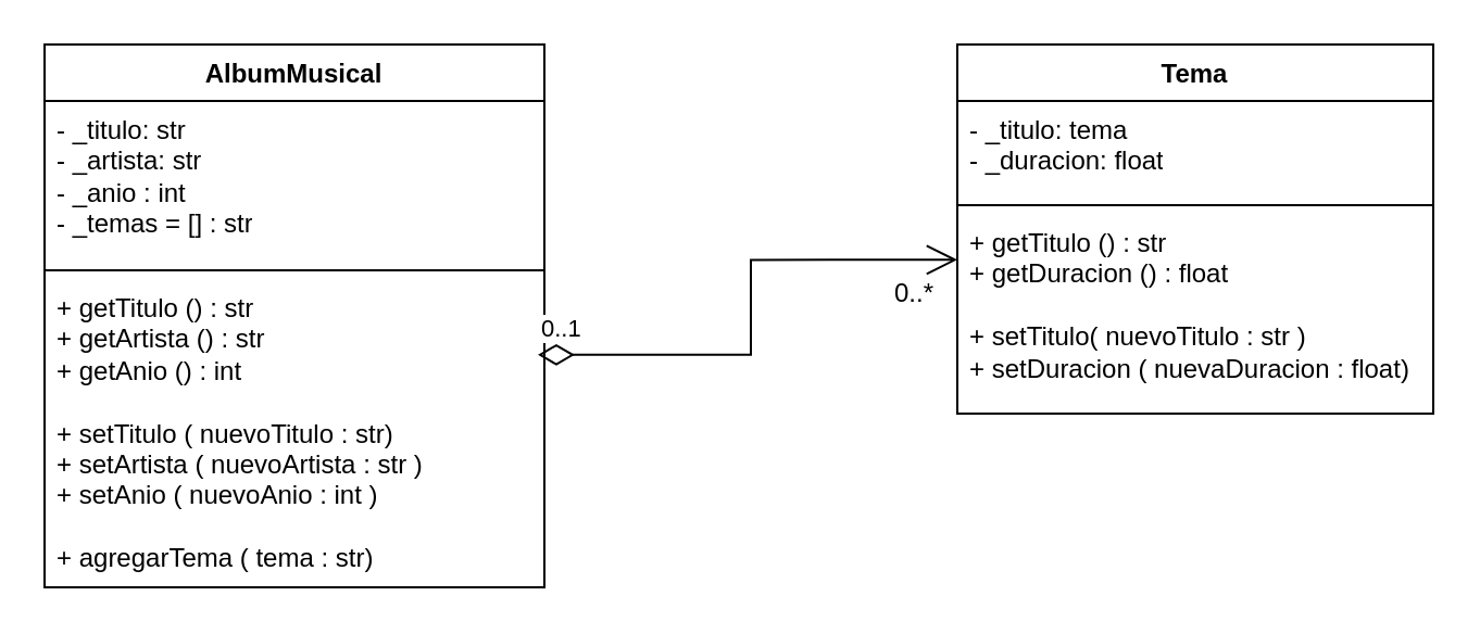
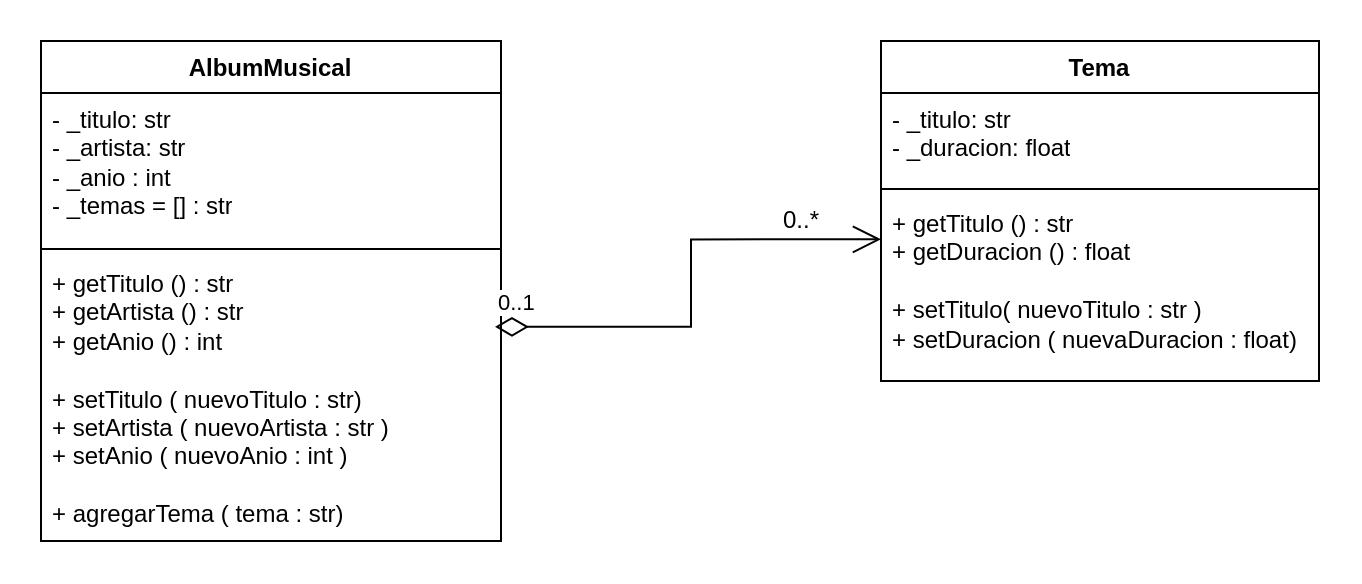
  <mxCell id="0" />
  <mxCell id="1" parent="0" />
  <mxCell id="2" value="Tema" style="swimlane;fontStyle=1;align=center;verticalAlign=top;childLayout=stackLayout;horizontal=1;startSize=26;horizontalStack=0;resizeParent=1;resizeParentMax=0;resizeLast=0;collapsible=1;marginBottom=0;whiteSpace=wrap;html=1;" vertex="1" parent="1"><mxGeometry x="440" y="20" width="219" height="170" as="geometry" /></mxCell>
- <mxCell id="3" value="- _titulo: tema&lt;div&gt;- _duracion: float&lt;br&gt;&lt;/div&gt;&lt;div&gt;&lt;br&gt;&lt;/div&gt;" style="text;strokeColor=none;fillColor=none;align=left;verticalAlign=top;spacingLeft=4;spacingRight=4;overflow=hidden;rotatable=0;points=[[0,0.5],[1,0.5]];portConstraint=eastwest;whiteSpace=wrap;html=1;" vertex="1" parent="2"><mxGeometry y="26" width="219" height="44" as="geometry" /></mxCell>
+ <mxCell id="3" value="- _titulo: str&lt;div&gt;- _duracion: float&lt;br&gt;&lt;/div&gt;&lt;div&gt;&lt;br&gt;&lt;/div&gt;" style="text;strokeColor=none;fillColor=none;align=left;verticalAlign=top;spacingLeft=4;spacingRight=4;overflow=hidden;rotatable=0;points=[[0,0.5],[1,0.5]];portConstraint=eastwest;whiteSpace=wrap;html=1;" vertex="1" parent="2"><mxGeometry y="26" width="219" height="44" as="geometry" /></mxCell>
  <mxCell id="4" value="" style="line;strokeWidth=1;fillColor=none;align=left;verticalAlign=middle;spacingTop=-1;spacingLeft=3;spacingRight=3;rotatable=0;labelPosition=right;points=[];portConstraint=eastwest;strokeColor=inherit;" vertex="1" parent="2"><mxGeometry y="70" width="219" height="8" as="geometry" /></mxCell>
  <mxCell id="5" value="+ getTitulo () : str&lt;div&gt;+ getDuracion () : float&lt;/div&gt;&lt;div&gt;&lt;br&gt;&lt;/div&gt;&lt;div&gt;+ setTitulo( nuevoTitulo : str )&lt;/div&gt;&lt;div&gt;+ setDuracion ( nuevaDuracion : float)&lt;/div&gt;&lt;div&gt;&lt;br&gt;&lt;/div&gt;" style="text;strokeColor=none;fillColor=none;align=left;verticalAlign=top;spacingLeft=4;spacingRight=4;overflow=hidden;rotatable=0;points=[[0,0.5],[1,0.5]];portConstraint=eastwest;whiteSpace=wrap;html=1;" vertex="1" parent="2"><mxGeometry y="78" width="219" height="92" as="geometry" /></mxCell>
  <mxCell id="6" value="AlbumMusical" style="swimlane;fontStyle=1;align=center;verticalAlign=top;childLayout=stackLayout;horizontal=1;startSize=26;horizontalStack=0;resizeParent=1;resizeParentMax=0;resizeLast=0;collapsible=1;marginBottom=0;whiteSpace=wrap;html=1;" vertex="1" parent="1"><mxGeometry x="20" y="20" width="230" height="250" as="geometry" /></mxCell>
  <mxCell id="7" value="&lt;div&gt;- _titulo: str&lt;div&gt;- _artista: str&lt;/div&gt;&lt;/div&gt;&lt;div&gt;- _anio : int&lt;/div&gt;&lt;div&gt;- _temas = [] : str&lt;/div&gt;" style="text;strokeColor=none;fillColor=none;align=left;verticalAlign=top;spacingLeft=4;spacingRight=4;overflow=hidden;rotatable=0;points=[[0,0.5],[1,0.5]];portConstraint=eastwest;whiteSpace=wrap;html=1;" vertex="1" parent="6"><mxGeometry y="26" width="230" height="74" as="geometry" /></mxCell>
  <mxCell id="8" value="" style="line;strokeWidth=1;fillColor=none;align=left;verticalAlign=middle;spacingTop=-1;spacingLeft=3;spacingRight=3;rotatable=0;labelPosition=right;points=[];portConstraint=eastwest;strokeColor=inherit;" vertex="1" parent="6"><mxGeometry y="100" width="230" height="8" as="geometry" /></mxCell>
  <mxCell id="9" value="+ getTitulo () : str&lt;div&gt;+ getArtista () : str&lt;br&gt;&lt;/div&gt;&lt;div&gt;+ getAnio () : int&lt;/div&gt;&lt;div&gt;&lt;br&gt;&lt;/div&gt;&lt;div&gt;+ setTitulo ( nuevoTitulo : str)&amp;nbsp;&lt;div&gt;+ setArtista ( nuevoArtista&amp;nbsp;&lt;span style=&quot;background-color: initial;&quot;&gt;: str&amp;nbsp;&lt;/span&gt;&lt;span style=&quot;background-color: initial;&quot;&gt;)&amp;nbsp;&lt;/span&gt;&lt;/div&gt;&lt;div&gt;+ setAnio ( nuevoAnio : int )&amp;nbsp;&lt;/div&gt;&lt;/div&gt;&lt;div&gt;&lt;br&gt;&lt;/div&gt;&lt;div&gt;+ agregarTema ( tema : str)&lt;/div&gt;" style="text;strokeColor=none;fillColor=none;align=left;verticalAlign=top;spacingLeft=4;spacingRight=4;overflow=hidden;rotatable=0;points=[[0,0.5],[1,0.5]];portConstraint=eastwest;whiteSpace=wrap;html=1;" vertex="1" parent="6"><mxGeometry y="108" width="230" height="142" as="geometry" /></mxCell>
  <mxCell id="10" value="0..1" style="endArrow=open;html=1;endSize=12;startArrow=diamondThin;startSize=14;startFill=0;edgeStyle=orthogonalEdgeStyle;align=left;verticalAlign=bottom;rounded=0;exitX=0.987;exitY=0.246;exitDx=0;exitDy=0;entryX=0;entryY=0.23;entryDx=0;entryDy=0;exitPerimeter=0;entryPerimeter=0;" edge="1" parent="1" source="9" target="5"><mxGeometry x="-1" y="3" relative="1" as="geometry"><mxPoint x="300" y="498" as="sourcePoint" /><mxPoint x="480" y="498" as="targetPoint" /></mxGeometry></mxCell>
- <mxCell id="11" value="0..*" style="text;html=1;align=center;verticalAlign=middle;resizable=0;points=[];autosize=1;strokeColor=none;fillColor=none;" vertex="1" parent="1"><mxGeometry x="400" y="120" width="40" height="30" as="geometry" /></mxCell>
+ <mxCell id="11" value="0..*" style="text;html=1;align=center;verticalAlign=middle;resizable=0;points=[];autosize=1;strokeColor=none;fillColor=none;" vertex="1" parent="1"><mxGeometry x="380" y="95" width="40" height="30" as="geometry" /></mxCell>
